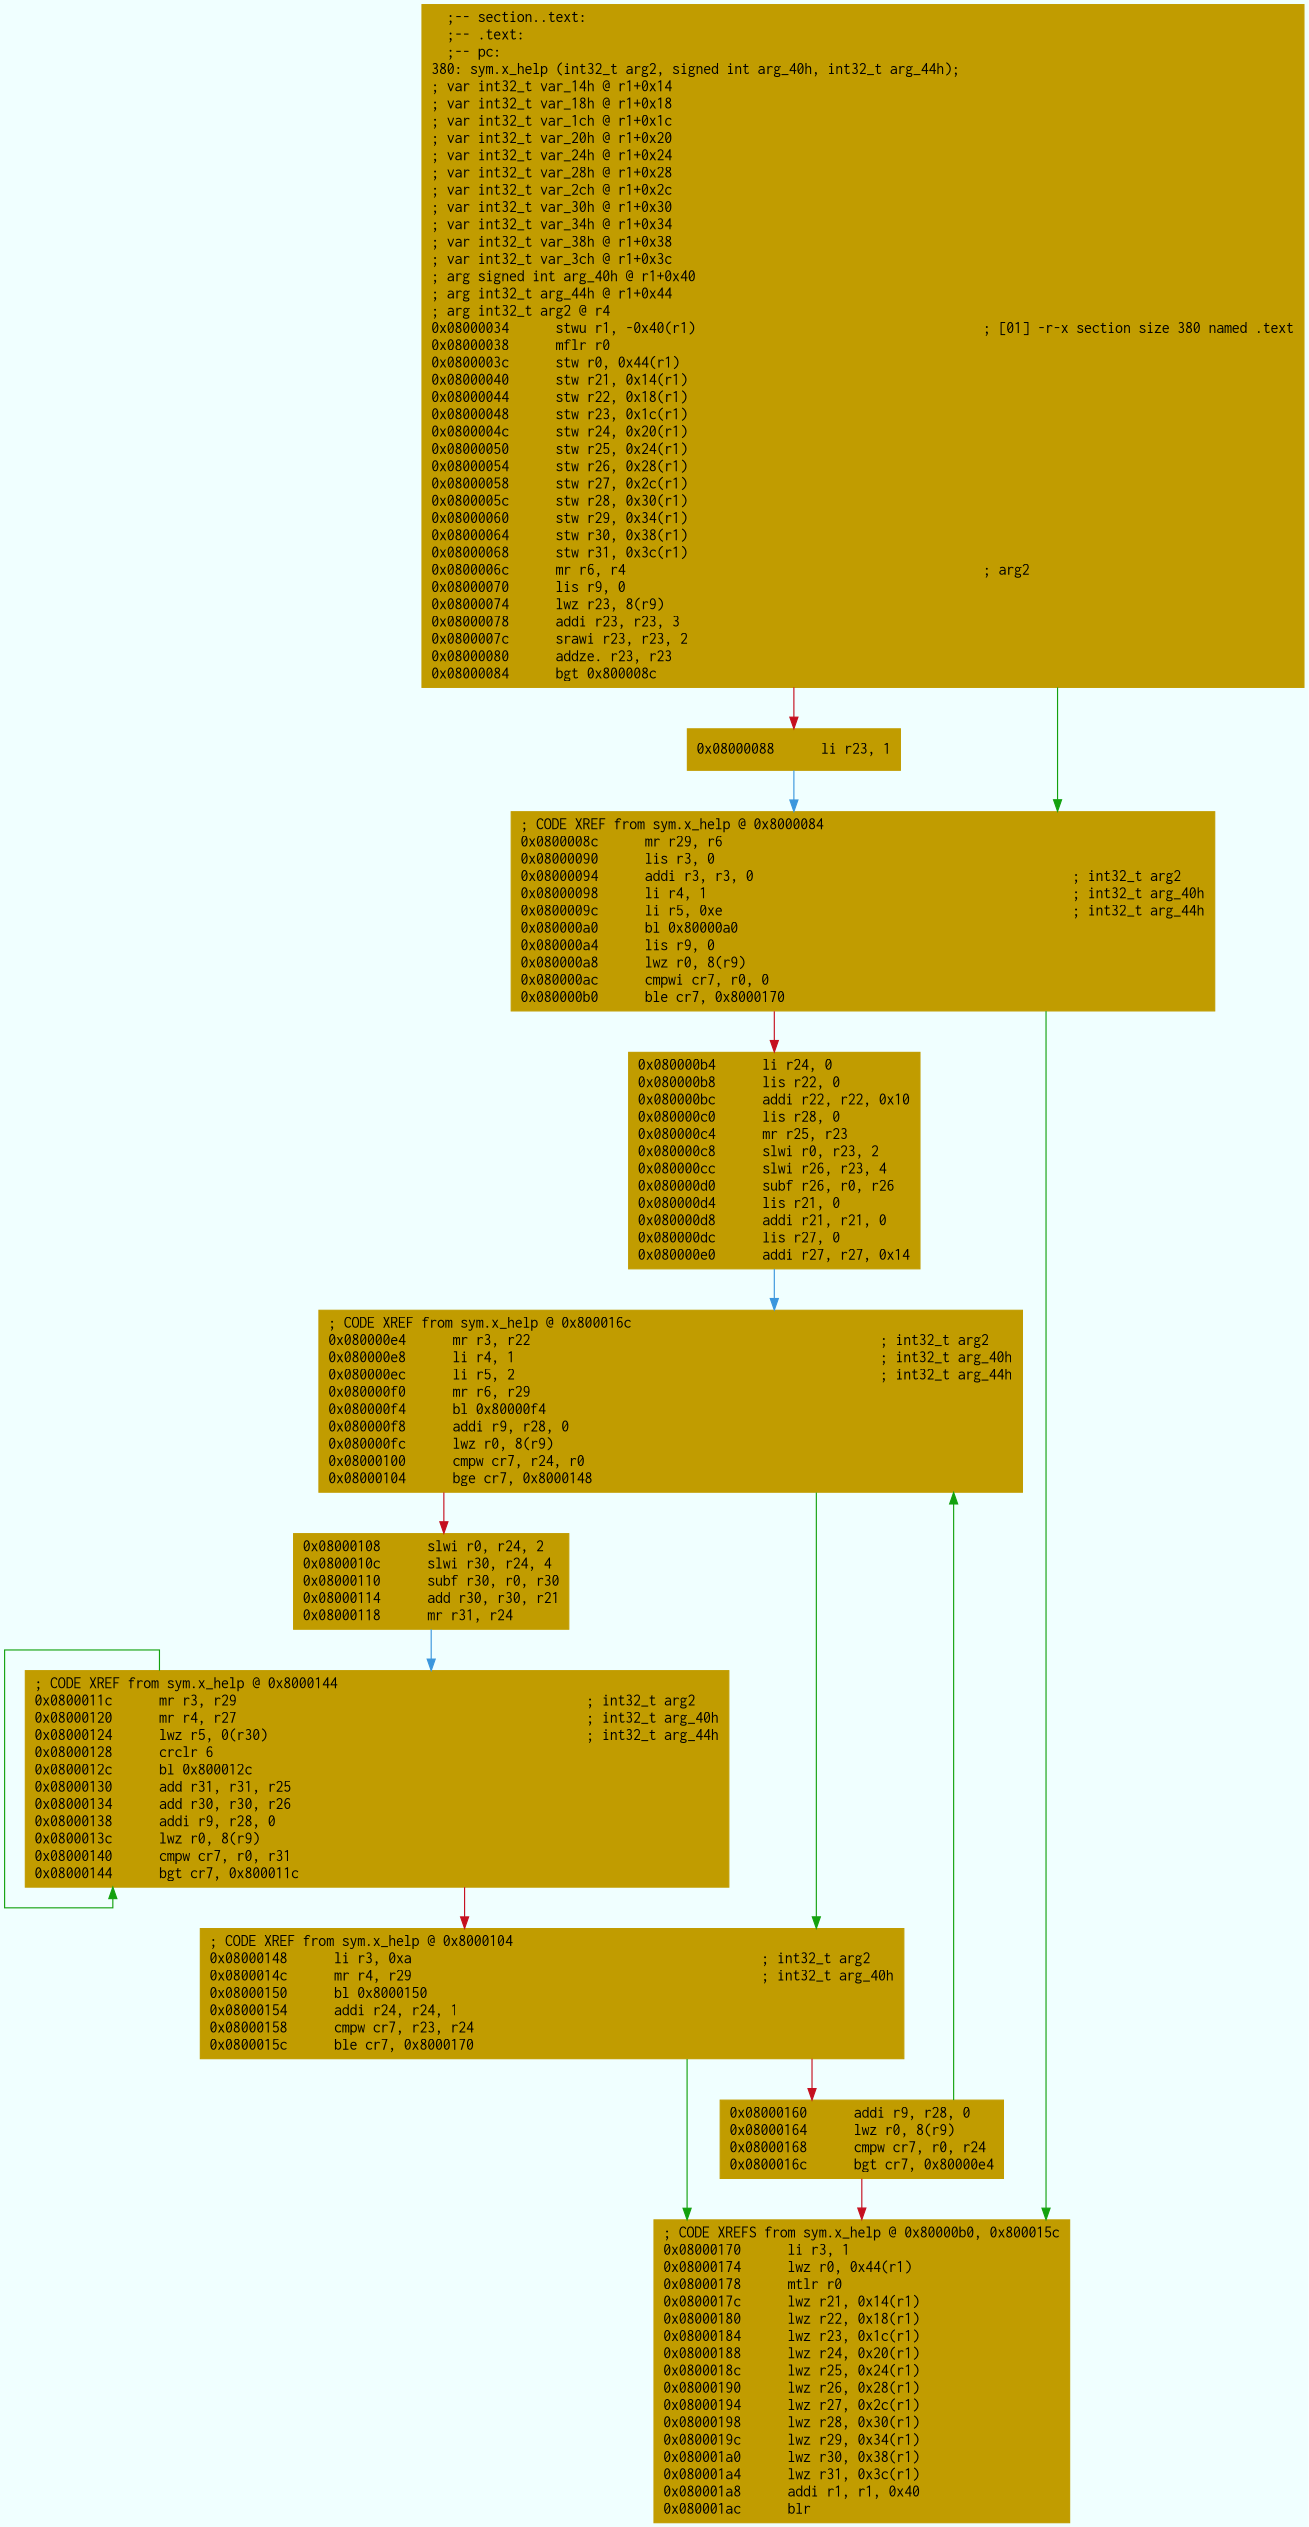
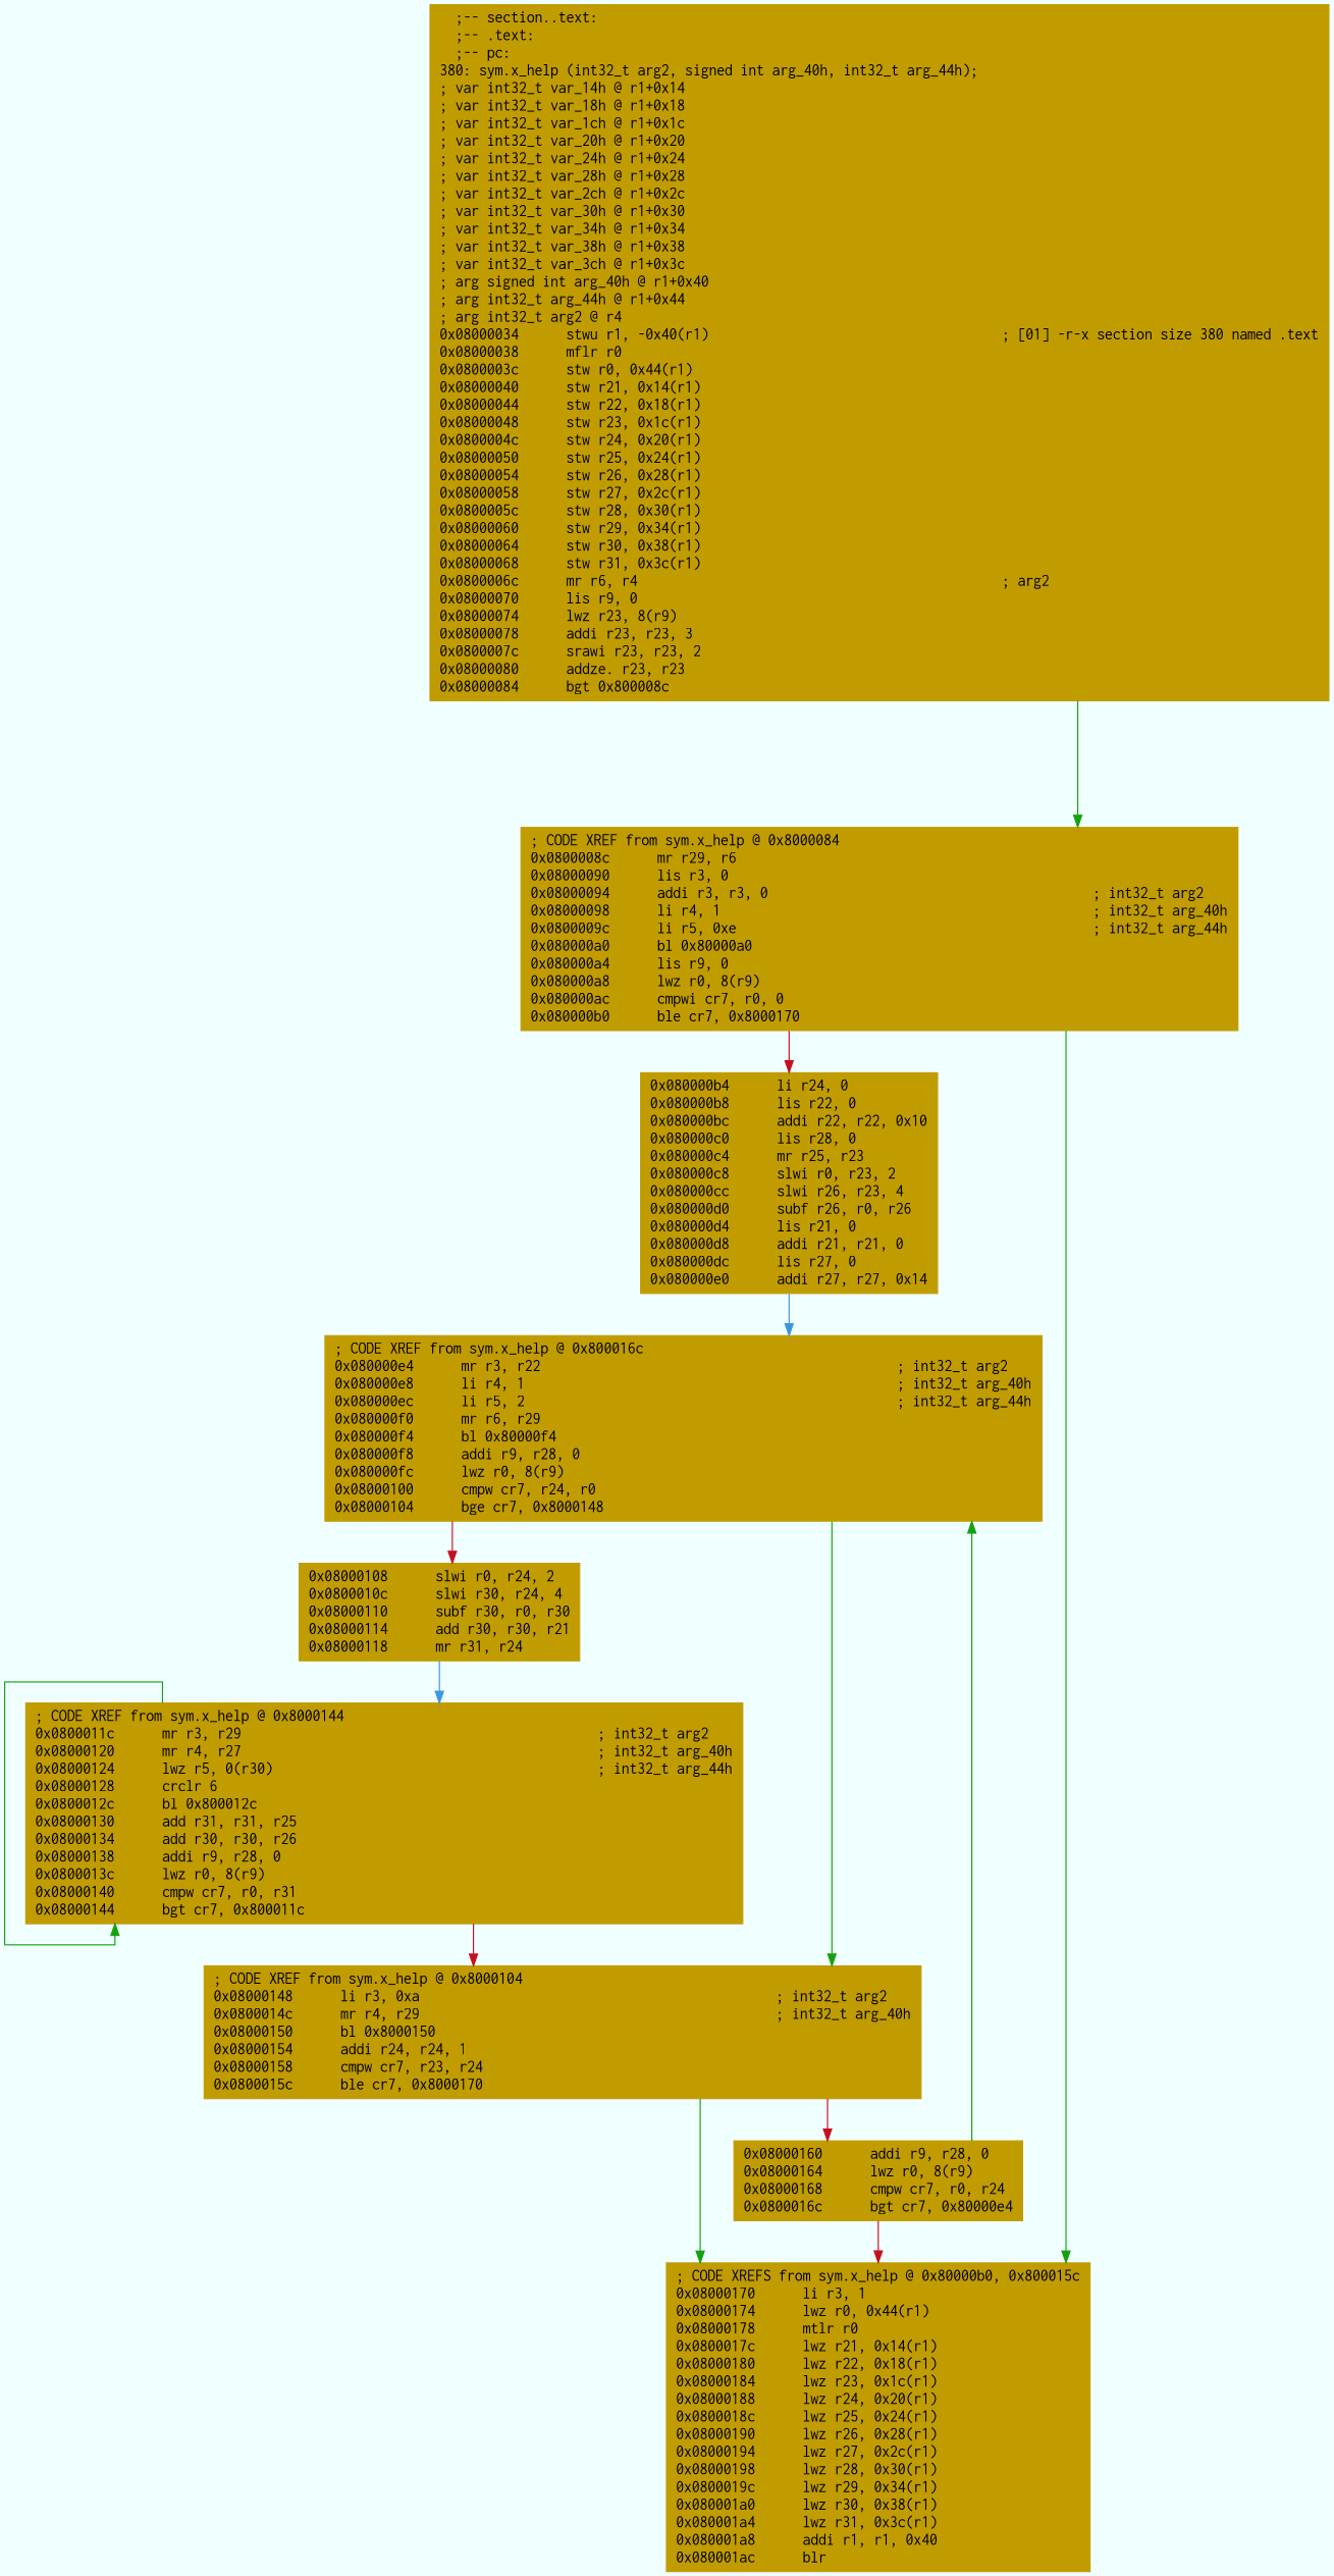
  digraph {
    bgcolor=azure
    fontname=Courier
    fontsize=8
    splines=ortho
    node [color="#c19c00" fillcolor="#c19c00" fontname=Courier shape=box style=filled]
    edge [arrowhead=normal color="#c50f1f"]
    n1 [label="  ;-- section..text:\l  ;-- .text:\l  ;-- pc:\l380: sym.x_help (int32_t arg2, signed int arg_40h, int32_t arg_44h);\l; var int32_t var_14h @ r1+0x14\l; var int32_t var_18h @ r1+0x18\l; var int32_t var_1ch @ r1+0x1c\l; var int32_t var_20h @ r1+0x20\l; var int32_t var_24h @ r1+0x24\l; var int32_t var_28h @ r1+0x28\l; var int32_t var_2ch @ r1+0x2c\l; var int32_t var_30h @ r1+0x30\l; var int32_t var_34h @ r1+0x34\l; var int32_t var_38h @ r1+0x38\l; var int32_t var_3ch @ r1+0x3c\l; arg signed int arg_40h @ r1+0x40\l; arg int32_t arg_44h @ r1+0x44\l; arg int32_t arg2 @ r4\l0x08000034      stwu r1, -0x40(r1)                                     ; [01] -r-x section size 380 named .text\l0x08000038      mflr r0\l0x0800003c      stw r0, 0x44(r1)\l0x08000040      stw r21, 0x14(r1)\l0x08000044      stw r22, 0x18(r1)\l0x08000048      stw r23, 0x1c(r1)\l0x0800004c      stw r24, 0x20(r1)\l0x08000050      stw r25, 0x24(r1)\l0x08000054      stw r26, 0x28(r1)\l0x08000058      stw r27, 0x2c(r1)\l0x0800005c      stw r28, 0x30(r1)\l0x08000060      stw r29, 0x34(r1)\l0x08000064      stw r30, 0x38(r1)\l0x08000068      stw r31, 0x3c(r1)\l0x0800006c      mr r6, r4                                              ; arg2\l0x08000070      lis r9, 0\l0x08000074      lwz r23, 8(r9)\l0x08000078      addi r23, r23, 3\l0x0800007c      srawi r23, r23, 2\l0x08000080      addze. r23, r23\l0x08000084      bgt 0x800008c\l"]
-   n2 [label="0x08000088      li r23, 1\l"]
    n3 [label="; CODE XREF from sym.x_help @ 0x8000084\l0x0800008c      mr r29, r6\l0x08000090      lis r3, 0\l0x08000094      addi r3, r3, 0                                         ; int32_t arg2\l0x08000098      li r4, 1                                               ; int32_t arg_40h\l0x0800009c      li r5, 0xe                                             ; int32_t arg_44h\l0x080000a0      bl 0x80000a0\l0x080000a4      lis r9, 0\l0x080000a8      lwz r0, 8(r9)\l0x080000ac      cmpwi cr7, r0, 0\l0x080000b0      ble cr7, 0x8000170\l"]
    n4 [label="0x080000b4      li r24, 0\l0x080000b8      lis r22, 0\l0x080000bc      addi r22, r22, 0x10\l0x080000c0      lis r28, 0\l0x080000c4      mr r25, r23\l0x080000c8      slwi r0, r23, 2\l0x080000cc      slwi r26, r23, 4\l0x080000d0      subf r26, r0, r26\l0x080000d4      lis r21, 0\l0x080000d8      addi r21, r21, 0\l0x080000dc      lis r27, 0\l0x080000e0      addi r27, r27, 0x14\l"]
    n5 [label="; CODE XREFS from sym.x_help @ 0x80000b0, 0x800015c\l0x08000170      li r3, 1\l0x08000174      lwz r0, 0x44(r1)\l0x08000178      mtlr r0\l0x0800017c      lwz r21, 0x14(r1)\l0x08000180      lwz r22, 0x18(r1)\l0x08000184      lwz r23, 0x1c(r1)\l0x08000188      lwz r24, 0x20(r1)\l0x0800018c      lwz r25, 0x24(r1)\l0x08000190      lwz r26, 0x28(r1)\l0x08000194      lwz r27, 0x2c(r1)\l0x08000198      lwz r28, 0x30(r1)\l0x0800019c      lwz r29, 0x34(r1)\l0x080001a0      lwz r30, 0x38(r1)\l0x080001a4      lwz r31, 0x3c(r1)\l0x080001a8      addi r1, r1, 0x40\l0x080001ac      blr\l"]
    n6 [label="; CODE XREF from sym.x_help @ 0x800016c\l0x080000e4      mr r3, r22                                             ; int32_t arg2\l0x080000e8      li r4, 1                                               ; int32_t arg_40h\l0x080000ec      li r5, 2                                               ; int32_t arg_44h\l0x080000f0      mr r6, r29\l0x080000f4      bl 0x80000f4\l0x080000f8      addi r9, r28, 0\l0x080000fc      lwz r0, 8(r9)\l0x08000100      cmpw cr7, r24, r0\l0x08000104      bge cr7, 0x8000148\l"]
    n7 [label="0x08000108      slwi r0, r24, 2\l0x0800010c      slwi r30, r24, 4\l0x08000110      subf r30, r0, r30\l0x08000114      add r30, r30, r21\l0x08000118      mr r31, r24\l"]
    n8 [label="; CODE XREF from sym.x_help @ 0x8000104\l0x08000148      li r3, 0xa                                             ; int32_t arg2\l0x0800014c      mr r4, r29                                             ; int32_t arg_40h\l0x08000150      bl 0x8000150\l0x08000154      addi r24, r24, 1\l0x08000158      cmpw cr7, r23, r24\l0x0800015c      ble cr7, 0x8000170\l"]
    n9 [label="; CODE XREF from sym.x_help @ 0x8000144\l0x0800011c      mr r3, r29                                             ; int32_t arg2\l0x08000120      mr r4, r27                                             ; int32_t arg_40h\l0x08000124      lwz r5, 0(r30)                                         ; int32_t arg_44h\l0x08000128      crclr 6\l0x0800012c      bl 0x800012c\l0x08000130      add r31, r31, r25\l0x08000134      add r30, r30, r26\l0x08000138      addi r9, r28, 0\l0x0800013c      lwz r0, 8(r9)\l0x08000140      cmpw cr7, r0, r31\l0x08000144      bgt cr7, 0x800011c\l"]
    n10 [label="0x08000160      addi r9, r28, 0\l0x08000164      lwz r0, 8(r9)\l0x08000168      cmpw cr7, r0, r24\l0x0800016c      bgt cr7, 0x80000e4\l"]
-   n1 -> n2
    n1 -> n3 [color="#13a10e"]
-   n2 -> n3 [color="#3a96dd"]
    n3 -> n4
    n3 -> n5 [color="#13a10e"]
    n4 -> n6 [color="#3a96dd"]
    n6 -> n7
    n6 -> n8 [color="#13a10e"]
    n7 -> n9 [color="#3a96dd"]
    n8 -> n5 [color="#13a10e"]
    n8 -> n10
    n9 -> n8
    n9 -> n9 [color="#13a10e"]
    n10 -> n5
    n10 -> n6 [color="#13a10e"]
  }
